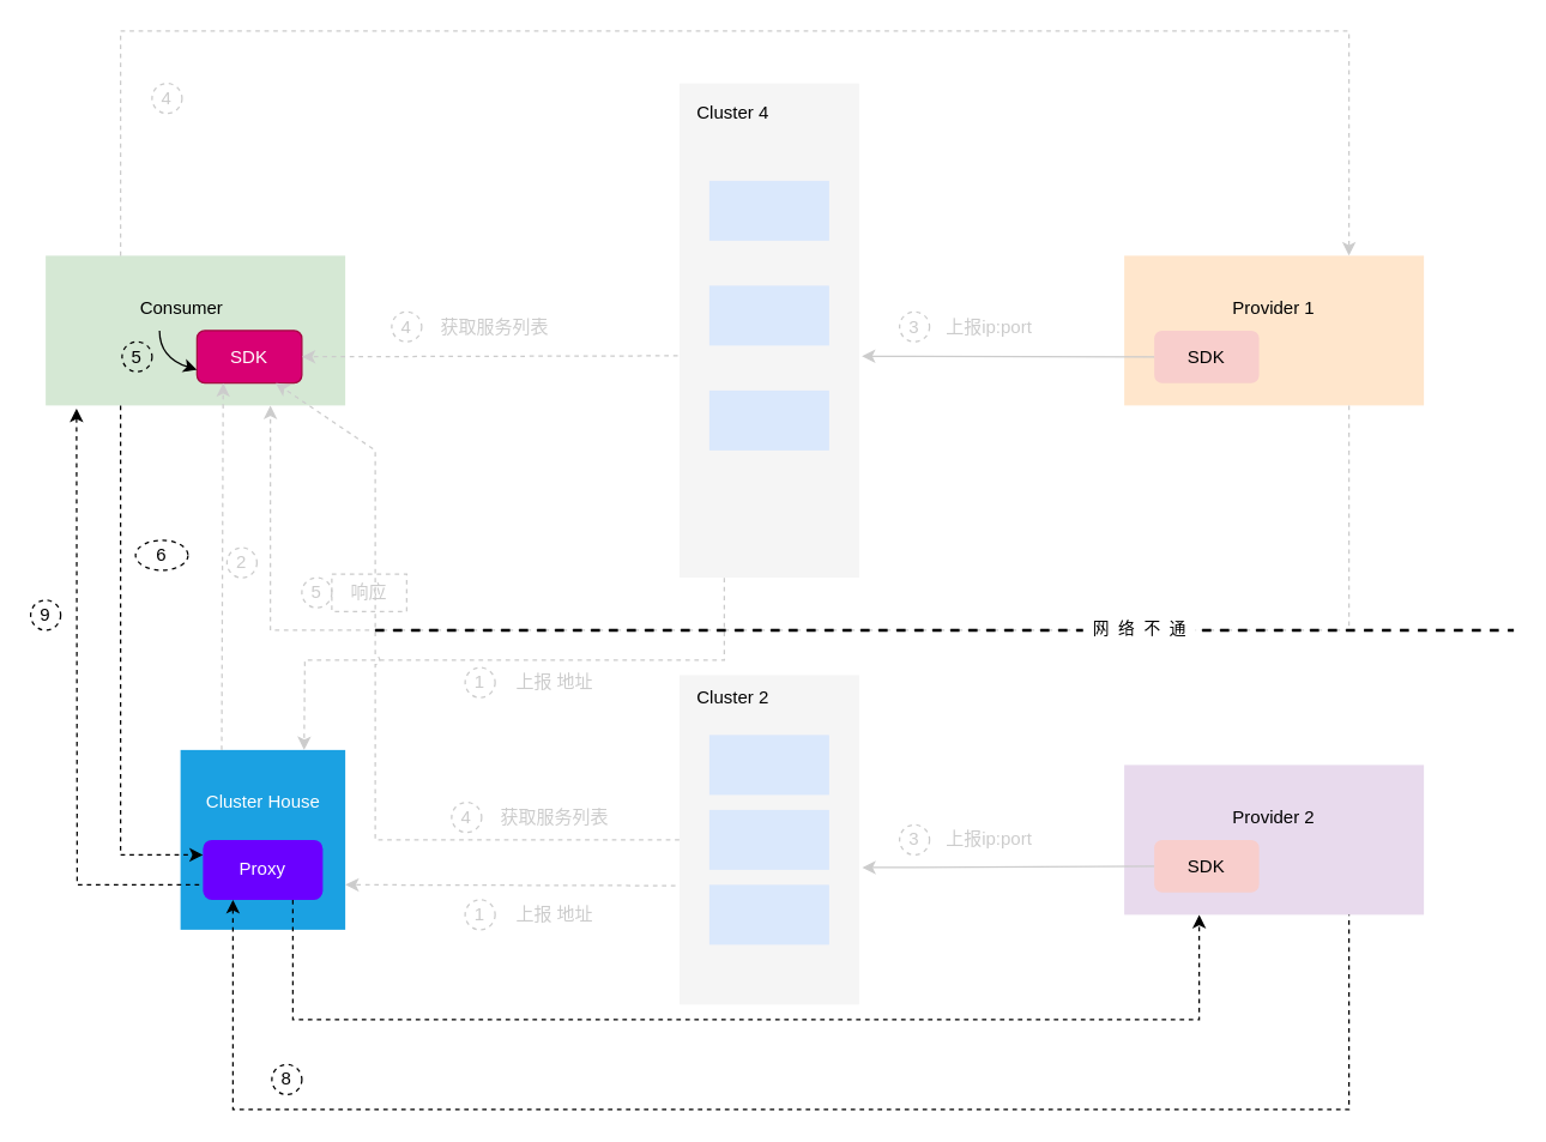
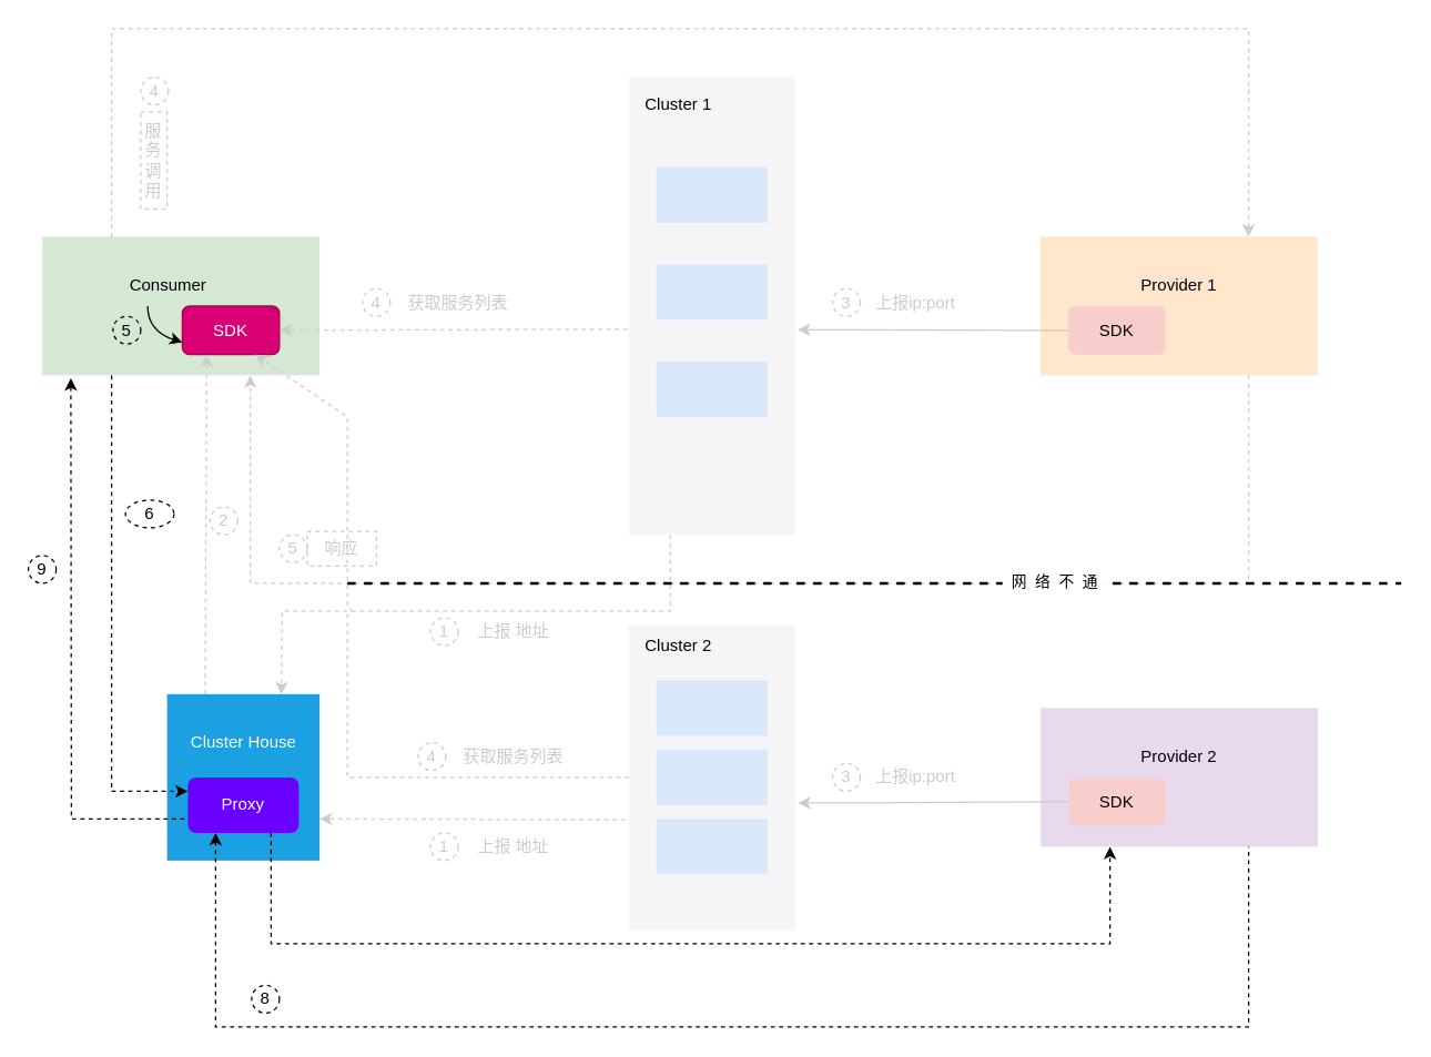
  <mxCell id="0" />
  <mxCell id="1" parent="0" />
  <mxCell id="2" value="" style="rounded=0;whiteSpace=wrap;html=1;fillColor=#ffe6cc;strokeColor=none;" parent="1" vertex="1"><mxGeometry x="750" y="170" width="200" height="100" as="geometry" /></mxCell>
  <mxCell id="3" value="SDK" style="rounded=1;whiteSpace=wrap;html=1;fillColor=#f8cecc;strokeColor=none;" parent="1" vertex="1"><mxGeometry x="770" y="220" width="70" height="35" as="geometry" /></mxCell>
  <mxCell id="4" value="" style="rounded=0;whiteSpace=wrap;html=1;fillColor=#f5f5f5;strokeColor=none;fontColor=#333333;" parent="1" vertex="1"><mxGeometry x="453" y="55" width="120" height="330" as="geometry" /></mxCell>
  <mxCell id="5" value="" style="rounded=0;whiteSpace=wrap;html=1;fillColor=#dae8fc;strokeColor=none;" parent="1" vertex="1"><mxGeometry x="473" y="120" width="80" height="40" as="geometry" /></mxCell>
  <mxCell id="6" value="" style="rounded=0;whiteSpace=wrap;html=1;fillColor=#dae8fc;strokeColor=none;" parent="1" vertex="1"><mxGeometry x="473" y="190" width="80" height="40" as="geometry" /></mxCell>
  <mxCell id="7" value="" style="rounded=0;whiteSpace=wrap;html=1;fillColor=#dae8fc;strokeColor=none;" parent="1" vertex="1"><mxGeometry x="473" y="260" width="80" height="40" as="geometry" /></mxCell>
- <mxCell id="8" value="Cluster 4" style="text;html=1;strokeColor=none;fillColor=none;align=center;verticalAlign=middle;whiteSpace=wrap;rounded=0;" parent="1" vertex="1"><mxGeometry x="459" y="60" width="60" height="30" as="geometry" /></mxCell>
+ <mxCell id="8" value="Cluster 1" style="text;html=1;strokeColor=none;fillColor=none;align=center;verticalAlign=middle;whiteSpace=wrap;rounded=0;" parent="1" vertex="1"><mxGeometry x="459" y="60" width="60" height="30" as="geometry" /></mxCell>
  <mxCell id="9" value="Provider 1" style="text;html=1;strokeColor=none;fillColor=none;align=center;verticalAlign=middle;whiteSpace=wrap;rounded=0;" parent="1" vertex="1"><mxGeometry x="820" y="190" width="60" height="30" as="geometry" /></mxCell>
  <mxCell id="10" value="" style="rounded=0;whiteSpace=wrap;html=1;fillColor=#d5e8d4;strokeColor=none;" parent="1" vertex="1"><mxGeometry x="30" y="170" width="200" height="100" as="geometry" /></mxCell>
  <mxCell id="11" value="SDK" style="rounded=1;whiteSpace=wrap;html=1;fillColor=#d80073;strokeColor=#A50040;fontColor=#ffffff;" parent="1" vertex="1"><mxGeometry x="131" y="220" width="70" height="35" as="geometry" /></mxCell>
  <mxCell id="12" value="Consumer" style="text;html=1;strokeColor=none;fillColor=none;align=center;verticalAlign=middle;whiteSpace=wrap;rounded=0;" parent="1" vertex="1"><mxGeometry x="91" y="190" width="60" height="30" as="geometry" /></mxCell>
  <mxCell id="13" value="" style="endArrow=classic;html=1;rounded=0;exitX=0;exitY=0.5;exitDx=0;exitDy=0;entryX=1.015;entryY=0.552;entryDx=0;entryDy=0;entryPerimeter=0;strokeColor=#CCCCCC;" parent="1" source="3" target="4" edge="1"><mxGeometry width="50" height="50" relative="1" as="geometry"><mxPoint x="360" y="450" as="sourcePoint" /><mxPoint x="410" y="400" as="targetPoint" /></mxGeometry></mxCell>
  <mxCell id="14" value="" style="endArrow=classic;html=1;rounded=0;exitX=-0.009;exitY=0.551;exitDx=0;exitDy=0;entryX=1;entryY=0.5;entryDx=0;entryDy=0;exitPerimeter=0;strokeColor=#CCCCCC;dashed=1;" parent="1" source="4" target="11" edge="1"><mxGeometry width="50" height="50" relative="1" as="geometry"><mxPoint x="669" y="247.5" as="sourcePoint" /><mxPoint x="586.48" y="248.15" as="targetPoint" /></mxGeometry></mxCell>
  <mxCell id="15" value="" style="curved=1;endArrow=classic;html=1;rounded=0;exitX=0.25;exitY=1;exitDx=0;exitDy=0;entryX=0;entryY=0.75;entryDx=0;entryDy=0;" parent="1" source="12" target="11" edge="1"><mxGeometry width="50" height="50" relative="1" as="geometry"><mxPoint x="61" y="370" as="sourcePoint" /><mxPoint x="111" y="320" as="targetPoint" /><Array as="points"><mxPoint x="106" y="238" /></Array></mxGeometry></mxCell>
  <mxCell id="16" value="" style="endArrow=classic;html=1;rounded=0;exitX=0.25;exitY=0;exitDx=0;exitDy=0;entryX=0.75;entryY=0;entryDx=0;entryDy=0;strokeColor=#CCCCCC;dashed=1;" parent="1" source="10" target="2" edge="1"><mxGeometry width="50" height="50" relative="1" as="geometry"><mxPoint x="461.92" y="246.83" as="sourcePoint" /><mxPoint x="350" y="247.5" as="targetPoint" /><Array as="points"><mxPoint x="80" y="20" /><mxPoint x="900" y="20" /></Array></mxGeometry></mxCell>
  <mxCell id="17" value="" style="rounded=0;whiteSpace=wrap;html=1;fillColor=#E8DAED;strokeColor=none;" parent="1" vertex="1"><mxGeometry x="750" y="510" width="200" height="100" as="geometry" /></mxCell>
  <mxCell id="18" value="SDK" style="rounded=1;whiteSpace=wrap;html=1;fillColor=#f8cecc;strokeColor=none;" parent="1" vertex="1"><mxGeometry x="770" y="560" width="70" height="35" as="geometry" /></mxCell>
  <mxCell id="19" value="Provider 2" style="text;html=1;strokeColor=none;fillColor=none;align=center;verticalAlign=middle;whiteSpace=wrap;rounded=0;" parent="1" vertex="1"><mxGeometry x="820" y="530" width="60" height="30" as="geometry" /></mxCell>
  <mxCell id="20" value="" style="rounded=0;whiteSpace=wrap;html=1;fillColor=#f5f5f5;strokeColor=none;fontColor=#333333;" parent="1" vertex="1"><mxGeometry x="453" y="450" width="120" height="220" as="geometry" /></mxCell>
  <mxCell id="21" value="" style="rounded=0;whiteSpace=wrap;html=1;fillColor=#dae8fc;strokeColor=none;" parent="1" vertex="1"><mxGeometry x="473" y="490" width="80" height="40" as="geometry" /></mxCell>
  <mxCell id="22" value="" style="rounded=0;whiteSpace=wrap;html=1;fillColor=#dae8fc;strokeColor=none;" parent="1" vertex="1"><mxGeometry x="473" y="540" width="80" height="40" as="geometry" /></mxCell>
  <mxCell id="23" value="" style="rounded=0;whiteSpace=wrap;html=1;fillColor=#dae8fc;strokeColor=none;" parent="1" vertex="1"><mxGeometry x="473" y="590" width="80" height="40" as="geometry" /></mxCell>
  <mxCell id="24" value="Cluster 2" style="text;html=1;strokeColor=none;fillColor=none;align=center;verticalAlign=middle;whiteSpace=wrap;rounded=0;" parent="1" vertex="1"><mxGeometry x="459" y="450" width="60" height="30" as="geometry" /></mxCell>
  <mxCell id="25" value="" style="endArrow=classic;html=1;rounded=0;exitX=0;exitY=0.5;exitDx=0;exitDy=0;entryX=1.017;entryY=0.584;entryDx=0;entryDy=0;entryPerimeter=0;strokeColor=#CCCCCC;" parent="1" source="18" target="20" edge="1"><mxGeometry width="50" height="50" relative="1" as="geometry"><mxPoint x="669" y="247.5" as="sourcePoint" /><mxPoint x="584.8" y="247.16" as="targetPoint" /></mxGeometry></mxCell>
  <mxCell id="26" value="3" style="ellipse;whiteSpace=wrap;html=1;aspect=fixed;fillColor=none;dashed=1;strokeColor=#CCCCCC;fontColor=#CCCCCC;" parent="1" vertex="1"><mxGeometry x="600" y="207.5" width="20" height="20" as="geometry" /></mxCell>
  <mxCell id="27" value="5" style="ellipse;whiteSpace=wrap;html=1;aspect=fixed;fillColor=none;dashed=1;" parent="1" vertex="1"><mxGeometry x="81" y="227.5" width="20" height="20" as="geometry" /></mxCell>
  <mxCell id="28" value="4" style="ellipse;whiteSpace=wrap;html=1;aspect=fixed;fillColor=none;dashed=1;fontColor=#CCCCCC;strokeColor=#CCCCCC;" parent="1" vertex="1"><mxGeometry x="261" y="207.5" width="20" height="20" as="geometry" /></mxCell>
  <mxCell id="29" value="5" style="ellipse;whiteSpace=wrap;html=1;aspect=fixed;fillColor=none;dashed=1;strokeColor=#CCCCCC;fontColor=#CCCCCC;" parent="1" vertex="1"><mxGeometry x="201" y="385" width="20" height="20" as="geometry" /></mxCell>
  <mxCell id="30" value="4" style="ellipse;whiteSpace=wrap;html=1;aspect=fixed;fillColor=none;dashed=1;strokeColor=#CCCCCC;fontColor=#CCCCCC;" parent="1" vertex="1"><mxGeometry x="101" y="55" width="20" height="20" as="geometry" /></mxCell>
  <mxCell id="31" value="上报ip:port" style="text;html=1;strokeColor=none;fillColor=none;align=center;verticalAlign=middle;whiteSpace=wrap;rounded=0;dashed=1;fontColor=#CCCCCC;" parent="1" vertex="1"><mxGeometry x="620" y="202.5" width="80" height="30" as="geometry" /></mxCell>
  <mxCell id="32" value="获取服务列表" style="text;html=1;strokeColor=none;fillColor=none;align=center;verticalAlign=middle;whiteSpace=wrap;rounded=0;dashed=1;fontColor=#CCCCCC;" parent="1" vertex="1"><mxGeometry x="290" y="202.5" width="80" height="30" as="geometry" /></mxCell>
+ <mxCell id="33" value="服务调用" style="text;html=1;strokeColor=#CCCCCC;fillColor=none;align=center;verticalAlign=middle;whiteSpace=wrap;rounded=0;dashed=1;fontColor=#CCCCCC;" parent="1" vertex="1"><mxGeometry x="101" y="80" width="19" height="70" as="geometry" /></mxCell>
  <mxCell id="34" value="响应" style="text;html=1;strokeColor=#CCCCCC;fillColor=none;align=center;verticalAlign=middle;whiteSpace=wrap;rounded=0;dashed=1;fontColor=#CCCCCC;" parent="1" vertex="1"><mxGeometry x="221" y="382.5" width="50" height="25" as="geometry" /></mxCell>
  <mxCell id="35" value="6" style="ellipse;whiteSpace=wrap;html=1;aspect=fixed;fillColor=none;dashed=1;" parent="1" vertex="1"><mxGeometry x="90" y="360" width="35" height="20" as="geometry" /></mxCell>
  <mxCell id="36" value="9" style="ellipse;whiteSpace=wrap;html=1;aspect=fixed;fillColor=none;dashed=1;" parent="1" vertex="1"><mxGeometry x="20" y="400" width="20" height="20" as="geometry" /></mxCell>
  <mxCell id="37" value="4" style="ellipse;whiteSpace=wrap;html=1;aspect=fixed;fillColor=none;dashed=1;fontColor=#CCCCCC;strokeColor=#CCCCCC;" vertex="1" parent="1"><mxGeometry x="301" y="535" width="20" height="20" as="geometry" /></mxCell>
  <mxCell id="38" value="获取服务列表" style="text;html=1;strokeColor=none;fillColor=none;align=center;verticalAlign=middle;whiteSpace=wrap;rounded=0;dashed=1;fontColor=#CCCCCC;" vertex="1" parent="1"><mxGeometry x="330" y="530" width="80" height="30" as="geometry" /></mxCell>
  <mxCell id="39" value="" style="rounded=0;whiteSpace=wrap;html=1;fontColor=#ffffff;strokeColor=none;fillColor=#1ba1e2;" vertex="1" parent="1"><mxGeometry x="120" y="500" width="110" height="120" as="geometry" /></mxCell>
  <mxCell id="40" value="" style="endArrow=classic;html=1;rounded=0;exitX=0.25;exitY=0;exitDx=0;exitDy=0;entryX=0.25;entryY=1;entryDx=0;entryDy=0;strokeColor=#CCCCCC;dashed=1;" edge="1" parent="1" source="39" target="11"><mxGeometry width="50" height="50" relative="1" as="geometry"><mxPoint x="461.92" y="246.83" as="sourcePoint" /><mxPoint x="211" y="247.5" as="targetPoint" /></mxGeometry></mxCell>
  <mxCell id="41" value="" style="endArrow=classic;html=1;rounded=0;exitX=-0.022;exitY=0.639;exitDx=0;exitDy=0;entryX=1;entryY=0.75;entryDx=0;entryDy=0;strokeColor=#CCCCCC;dashed=1;exitPerimeter=0;" edge="1" parent="1" source="20" target="39"><mxGeometry width="50" height="50" relative="1" as="geometry"><mxPoint x="461.92" y="246.83" as="sourcePoint" /><mxPoint x="211" y="247.5" as="targetPoint" /></mxGeometry></mxCell>
  <mxCell id="42" value="2" style="ellipse;whiteSpace=wrap;html=1;aspect=fixed;fillColor=none;dashed=1;fontColor=#CCCCCC;strokeColor=#CCCCCC;" vertex="1" parent="1"><mxGeometry x="151" y="365" width="20" height="20" as="geometry" /></mxCell>
  <mxCell id="43" value="3" style="ellipse;whiteSpace=wrap;html=1;aspect=fixed;fillColor=none;dashed=1;strokeColor=#CCCCCC;fontColor=#CCCCCC;" vertex="1" parent="1"><mxGeometry x="600" y="550" width="20" height="20" as="geometry" /></mxCell>
  <mxCell id="44" value="上报ip:port" style="text;html=1;strokeColor=none;fillColor=none;align=center;verticalAlign=middle;whiteSpace=wrap;rounded=0;dashed=1;fontColor=#CCCCCC;" vertex="1" parent="1"><mxGeometry x="620" y="545" width="80" height="30" as="geometry" /></mxCell>
  <mxCell id="45" value="" style="endArrow=classic;html=1;rounded=0;exitX=0.25;exitY=1;exitDx=0;exitDy=0;entryX=0.75;entryY=0;entryDx=0;entryDy=0;strokeColor=#CCCCCC;dashed=1;" edge="1" parent="1" source="4" target="39"><mxGeometry width="50" height="50" relative="1" as="geometry"><mxPoint x="461.92" y="246.83" as="sourcePoint" /><mxPoint x="211" y="247.5" as="targetPoint" /><Array as="points"><mxPoint x="483" y="440" /><mxPoint x="203" y="440" /></Array></mxGeometry></mxCell>
  <mxCell id="46" value="" style="endArrow=classic;html=1;rounded=0;exitX=0;exitY=0.5;exitDx=0;exitDy=0;entryX=0.75;entryY=1;entryDx=0;entryDy=0;strokeColor=#CCCCCC;dashed=1;jumpStyle=arc;" edge="1" parent="1" source="20" target="11"><mxGeometry width="50" height="50" relative="1" as="geometry"><mxPoint x="460.36" y="600.58" as="sourcePoint" /><mxPoint x="240" y="600" as="targetPoint" /><Array as="points"><mxPoint x="250" y="560" /><mxPoint x="250" y="300" /></Array></mxGeometry></mxCell>
  <mxCell id="47" value="" style="endArrow=classic;html=1;rounded=0;exitX=0.75;exitY=1;exitDx=0;exitDy=0;entryX=0.75;entryY=1;entryDx=0;entryDy=0;dashed=1;strokeColor=#CCCCCC;endFill=1;" parent="1" source="2" target="10" edge="1"><mxGeometry width="50" height="50" relative="1" as="geometry"><mxPoint x="900" y="270" as="sourcePoint" /><mxPoint x="180" y="270" as="targetPoint" /><Array as="points"><mxPoint x="900" y="420" /><mxPoint x="180" y="420" /></Array></mxGeometry></mxCell>
  <mxCell id="48" value="1" style="ellipse;whiteSpace=wrap;html=1;aspect=fixed;fillColor=none;dashed=1;strokeColor=#CCCCCC;fontColor=#CCCCCC;" vertex="1" parent="1"><mxGeometry x="310" y="445" width="20" height="20" as="geometry" /></mxCell>
  <mxCell id="49" value="上报 地址" style="text;html=1;strokeColor=none;fillColor=none;align=center;verticalAlign=middle;whiteSpace=wrap;rounded=0;dashed=1;fontColor=#CCCCCC;" vertex="1" parent="1"><mxGeometry x="330" y="440" width="80" height="30" as="geometry" /></mxCell>
  <mxCell id="50" value="1" style="ellipse;whiteSpace=wrap;html=1;aspect=fixed;fillColor=none;dashed=1;strokeColor=#CCCCCC;fontColor=#CCCCCC;" vertex="1" parent="1"><mxGeometry x="310" y="600" width="20" height="20" as="geometry" /></mxCell>
  <mxCell id="51" value="上报 地址" style="text;html=1;strokeColor=none;fillColor=none;align=center;verticalAlign=middle;whiteSpace=wrap;rounded=0;dashed=1;fontColor=#CCCCCC;" vertex="1" parent="1"><mxGeometry x="330" y="595" width="80" height="30" as="geometry" /></mxCell>
  <mxCell id="52" value="" style="endArrow=none;dashed=1;html=1;rounded=0;fontColor=#000000;strokeColor=#000000;jumpStyle=none;strokeWidth=2;" edge="1" parent="1"><mxGeometry width="50" height="50" relative="1" as="geometry"><mxPoint x="250" y="420" as="sourcePoint" /><mxPoint x="1010" y="420" as="targetPoint" /></mxGeometry></mxCell>
  <mxCell id="53" value="&lt;font color=&quot;#000000&quot;&gt;&amp;nbsp; 网&amp;nbsp; 络&amp;nbsp; 不&amp;nbsp; 通&amp;nbsp;&amp;nbsp;&lt;/font&gt;" style="edgeLabel;html=1;align=center;verticalAlign=middle;resizable=0;points=[];fontColor=#CCCCCC;" vertex="1" connectable="0" parent="52"><mxGeometry x="0.34" y="2" relative="1" as="geometry"><mxPoint as="offset" /></mxGeometry></mxCell>
  <mxCell id="54" value="Cluster House" style="text;html=1;strokeColor=none;fillColor=none;align=center;verticalAlign=middle;whiteSpace=wrap;rounded=0;fontColor=#FFFFFF;" vertex="1" parent="1"><mxGeometry x="130.5" y="520" width="89" height="30" as="geometry" /></mxCell>
  <mxCell id="55" value="Proxy" style="rounded=1;whiteSpace=wrap;html=1;fontColor=#ffffff;strokeColor=none;fillColor=#6a00ff;" vertex="1" parent="1"><mxGeometry x="135" y="560" width="80" height="40" as="geometry" /></mxCell>
  <mxCell id="56" value="" style="endArrow=classic;html=1;rounded=0;fontSize=14;fontColor=#000000;strokeColor=#000000;exitX=0.25;exitY=1;exitDx=0;exitDy=0;entryX=0;entryY=0.25;entryDx=0;entryDy=0;dashed=1;startArrow=none;startFill=0;" parent="1" source="10" target="55" edge="1"><mxGeometry width="50" height="50" relative="1" as="geometry"><mxPoint y="280" as="sourcePoint" x="90" /><mxPoint x="910" y="620" as="targetPoint" /><Array as="points"><mxPoint x="80" y="570" /></Array></mxGeometry></mxCell>
  <mxCell id="57" value="" style="endArrow=classic;html=1;rounded=0;fontSize=14;fontColor=#000000;strokeColor=#000000;exitX=0.75;exitY=1;exitDx=0;exitDy=0;entryX=0.25;entryY=1;entryDx=0;entryDy=0;dashed=1;startArrow=none;startFill=0;" edge="1" parent="1" source="55" target="17"><mxGeometry width="50" height="50" relative="1" as="geometry"><mxPoint y="280" as="sourcePoint" x="90" /><mxPoint x="145" y="590" as="targetPoint" /><Array as="points"><mxPoint x="195" y="680" /><mxPoint x="800" y="680" /></Array></mxGeometry></mxCell>
  <mxCell id="58" value="" style="endArrow=none;html=1;rounded=0;fontSize=14;fontColor=#000000;strokeColor=#000000;entryX=0.75;entryY=1;entryDx=0;entryDy=0;dashed=1;startArrow=classic;startFill=1;endFill=0;exitX=0.25;exitY=1;exitDx=0;exitDy=0;" parent="1" target="17" edge="1" source="55"><mxGeometry width="50" height="50" relative="1" as="geometry"><mxPoint x="52" y="270" as="sourcePoint" /><mxPoint x="176" y="265" as="targetPoint" /><Array as="points"><mxPoint x="155" y="740" /><mxPoint x="900" y="740" /></Array></mxGeometry></mxCell>
  <mxCell id="59" value="" style="endArrow=none;html=1;rounded=0;fontSize=14;fontColor=#000000;strokeColor=#000000;dashed=1;startArrow=classic;startFill=1;endFill=0;exitX=0.103;exitY=1.021;exitDx=0;exitDy=0;exitPerimeter=0;entryX=0;entryY=0.75;entryDx=0;entryDy=0;" edge="1" parent="1" source="10" target="55"><mxGeometry width="50" height="50" relative="1" as="geometry"><mxPoint x="165" y="610" as="sourcePoint" /><mxPoint x="500" y="700" as="targetPoint" /><Array as="points"><mxPoint x="51" y="590" /></Array></mxGeometry></mxCell>
  <mxCell id="60" value="8" style="ellipse;whiteSpace=wrap;html=1;aspect=fixed;fillColor=none;dashed=1;" vertex="1" parent="1"><mxGeometry x="181" y="710" width="20" height="20" as="geometry" /></mxCell>
